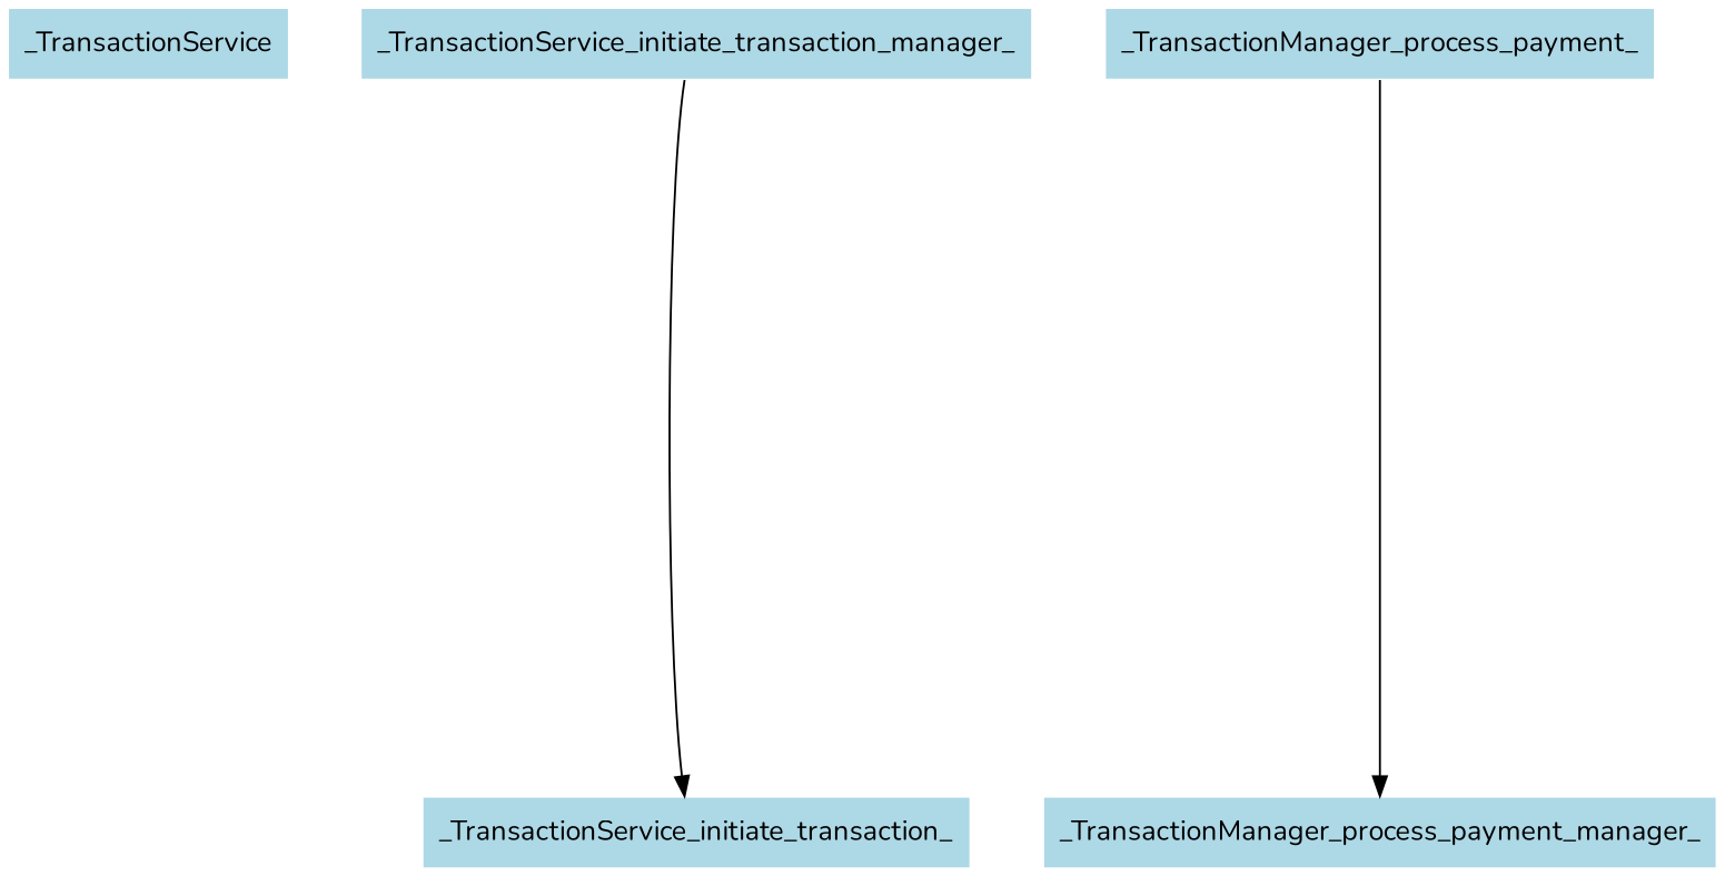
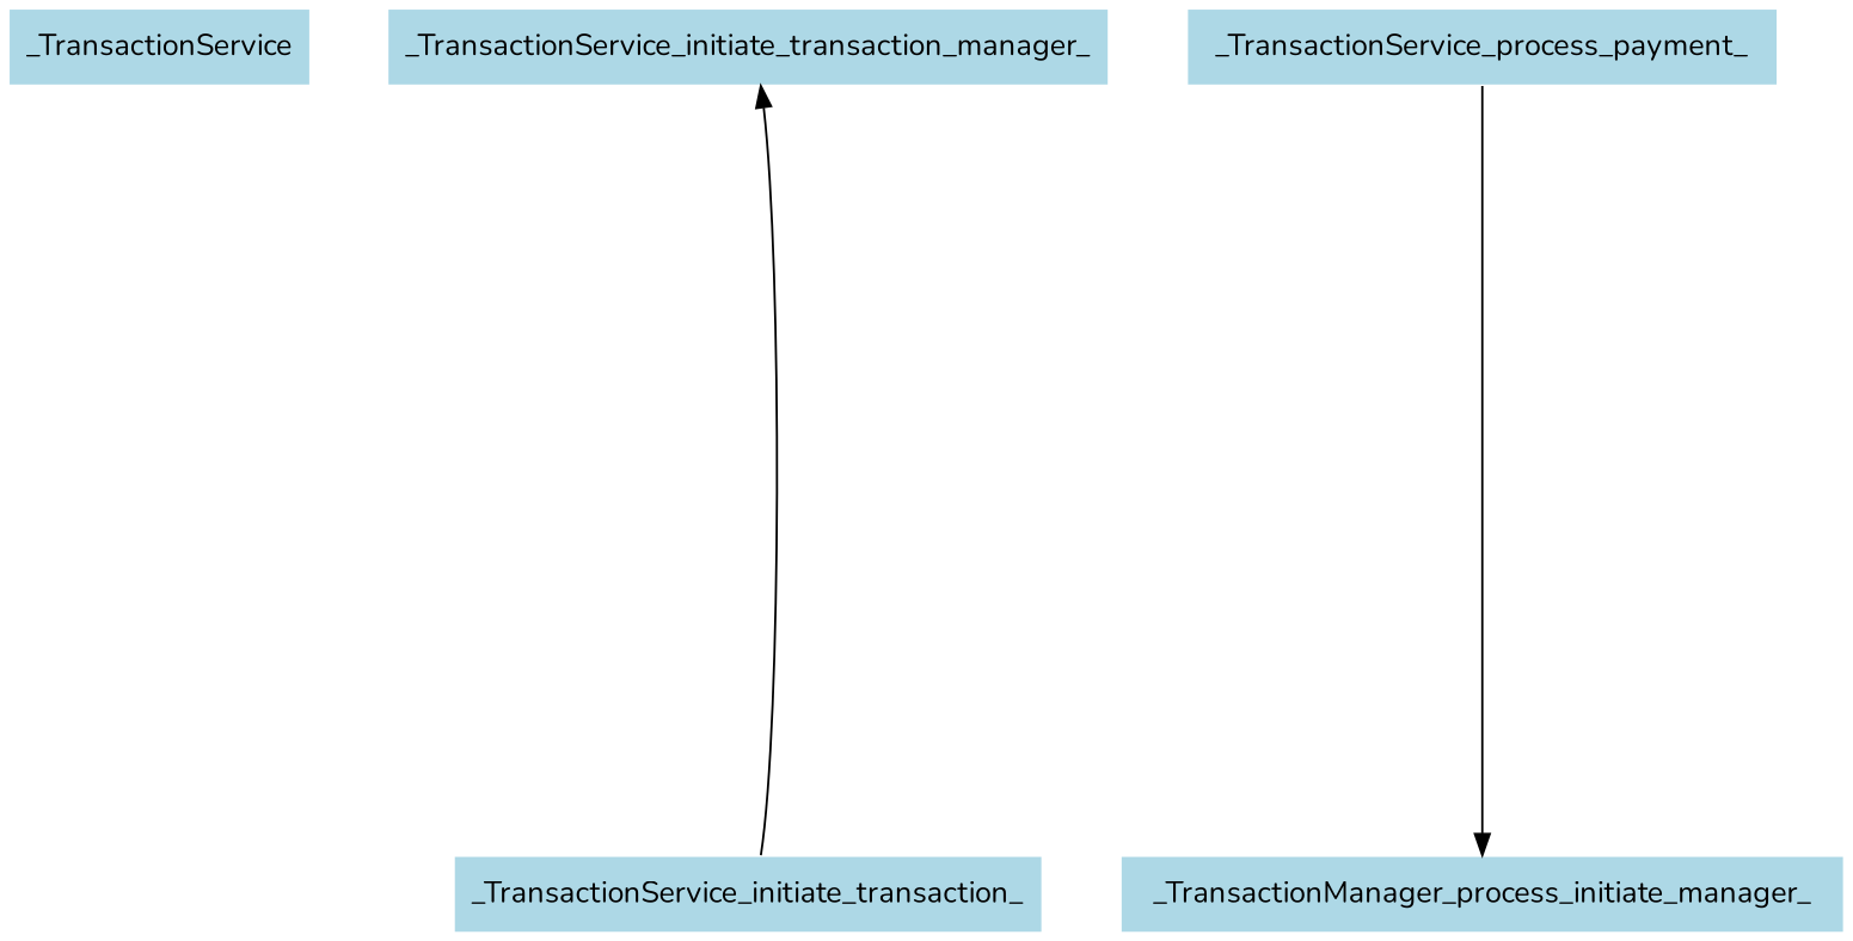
  digraph {
    fontname=Nunito
    nodesep=0.5
    ranksep=5
    node [color=white fillcolor=lightblue fontname=Nunito shape=box style=filled]
    edge [fontname=Nunito]
    _TransactionService
    n2 [label=_TransactionService_initiate_transaction_manager_]
    _TransactionService_initiate_transaction_
-   _TransactionService_process_payment_ [label=_TransactionManager_process_payment_]
-   _TransactionManager_process_payment_manager_
-   n2 -> _TransactionService_initiate_transaction_
+   _TransactionService_process_payment_
+   _TransactionManager_process_payment_manager_ [label=_TransactionManager_process_initiate_manager_]
+   _TransactionService_initiate_transaction_ -> n2
    _TransactionService_process_payment_ -> _TransactionManager_process_payment_manager_
  }
